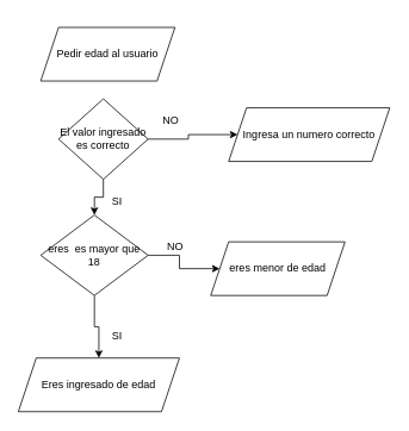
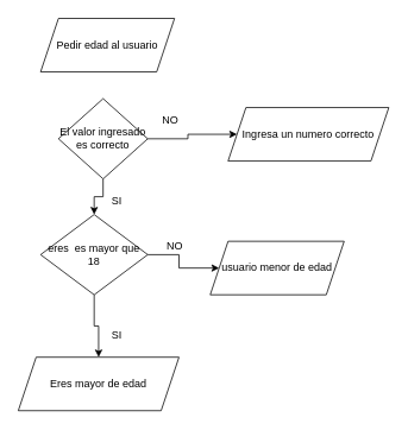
  <mxCell id="0" />
  <mxCell id="1" parent="0" />
- <mxCell id="2" value="Pedir edad al usuario" style="shape=parallelogram;perimeter=parallelogramPerimeter;whiteSpace=wrap;html=1;fixedSize=1;" vertex="1" parent="1"><mxGeometry x="45" y="30" width="150" height="60" as="geometry" /></mxCell>
+ <mxCell id="2" value="Pedir edad al usuario" style="shape=parallelogram;perimeter=parallelogramPerimeter;whiteSpace=wrap;html=1;fixedSize=1;" vertex="1" parent="1"><mxGeometry x="45" y="20" width="150" height="60" as="geometry" /></mxCell>
  <mxCell id="3" value="" style="edgeStyle=orthogonalEdgeStyle;rounded=0;orthogonalLoop=1;jettySize=auto;html=1;" edge="1" parent="1" source="5" target="9"><mxGeometry relative="1" as="geometry" /></mxCell>
  <mxCell id="4" value="" style="edgeStyle=orthogonalEdgeStyle;rounded=0;orthogonalLoop=1;jettySize=auto;html=1;" edge="1" parent="1" source="5" target="8"><mxGeometry relative="1" as="geometry" /></mxCell>
  <mxCell id="5" value="El valor ingresado es correcto" style="rhombus;whiteSpace=wrap;html=1;" vertex="1" parent="1"><mxGeometry x="65" y="110" width="100" height="90" as="geometry" /></mxCell>
  <mxCell id="6" value="" style="edgeStyle=orthogonalEdgeStyle;rounded=0;orthogonalLoop=1;jettySize=auto;html=1;" edge="1" parent="1" source="8" target="10"><mxGeometry relative="1" as="geometry" /></mxCell>
  <mxCell id="7" value="" style="edgeStyle=orthogonalEdgeStyle;rounded=0;orthogonalLoop=1;jettySize=auto;html=1;" edge="1" parent="1" source="8" target="11"><mxGeometry relative="1" as="geometry" /></mxCell>
  <mxCell id="8" value="eres&amp;nbsp; es mayor que 18" style="rhombus;whiteSpace=wrap;html=1;" vertex="1" parent="1"><mxGeometry x="45" y="240" width="120" height="90" as="geometry" /></mxCell>
  <mxCell id="9" value="Ingresa un numero correcto" style="shape=parallelogram;perimeter=parallelogramPerimeter;whiteSpace=wrap;html=1;fixedSize=1;" vertex="1" parent="1"><mxGeometry x="255" y="120" width="180" height="60" as="geometry" /></mxCell>
- <mxCell id="10" value="eres menor de edad" style="shape=parallelogram;perimeter=parallelogramPerimeter;whiteSpace=wrap;html=1;fixedSize=1;" vertex="1" parent="1"><mxGeometry x="235" y="270" width="150" height="60" as="geometry" /></mxCell>
- <mxCell id="11" value="Eres ingresado de edad" style="shape=parallelogram;perimeter=parallelogramPerimeter;whiteSpace=wrap;html=1;fixedSize=1;" vertex="1" parent="1"><mxGeometry x="20" y="400" width="180" height="60" as="geometry" /></mxCell>
+ <mxCell id="10" value="usuario menor de edad" style="shape=parallelogram;perimeter=parallelogramPerimeter;whiteSpace=wrap;html=1;fixedSize=1;" vertex="1" parent="1"><mxGeometry x="235" y="270" width="150" height="60" as="geometry" /></mxCell>
+ <mxCell id="11" value="Eres mayor de edad" style="shape=parallelogram;perimeter=parallelogramPerimeter;whiteSpace=wrap;html=1;fixedSize=1;" vertex="1" parent="1"><mxGeometry x="20" y="400" width="180" height="60" as="geometry" /></mxCell>
  <mxCell id="12" value="NO" style="text;html=1;align=center;verticalAlign=middle;resizable=0;points=[];autosize=1;strokeColor=none;fillColor=none;" vertex="1" parent="1"><mxGeometry x="175" y="260" width="40" height="30" as="geometry" /></mxCell>
  <mxCell id="13" value="NO" style="text;html=1;align=center;verticalAlign=middle;resizable=0;points=[];autosize=1;strokeColor=none;fillColor=none;" vertex="1" parent="1"><mxGeometry x="170" y="120" width="40" height="30" as="geometry" /></mxCell>
  <mxCell id="14" value="SI" style="text;html=1;align=center;verticalAlign=middle;resizable=0;points=[];autosize=1;strokeColor=none;fillColor=none;" vertex="1" parent="1"><mxGeometry x="115" y="210" width="30" height="30" as="geometry" /></mxCell>
  <mxCell id="15" value="SI" style="text;html=1;align=center;verticalAlign=middle;resizable=0;points=[];autosize=1;strokeColor=none;fillColor=none;" vertex="1" parent="1"><mxGeometry x="115" y="360" width="30" height="30" as="geometry" /></mxCell>
